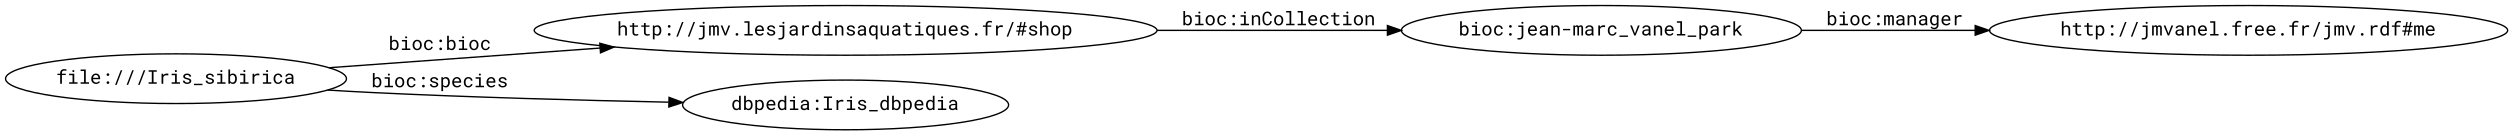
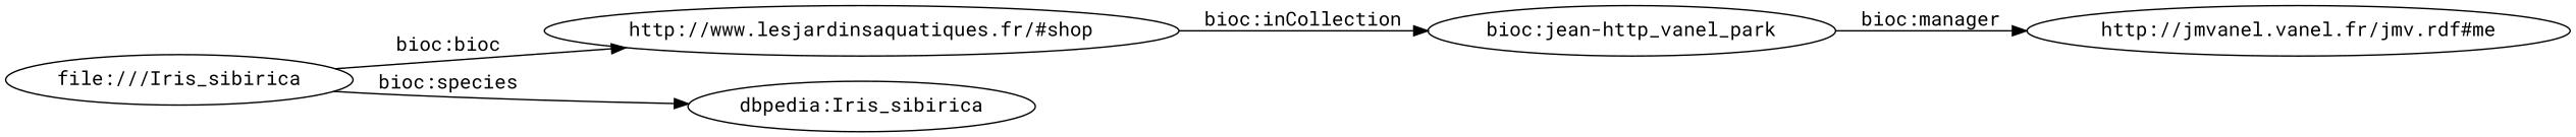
  digraph {
    fontname="Roboto Mono"
    rankdir=LR
    node [fontname="Roboto Mono"]
    edge [fontname="Roboto Mono"]
-   "bioc:jean-marc_vanel_park"
-   "http://jmvanel.free.fr/jmv.rdf#me"
+   "bioc:jean-marc_vanel_park" [label="bioc:jean-http_vanel_park"]
+   "http://jmvanel.free.fr/jmv.rdf#me" [label="http://jmvanel.vanel.fr/jmv.rdf#me"]
    "file:///Iris_sibirica"
-   "http://www.lesjardinsaquatiques.fr/#shop" [label="http://jmv.lesjardinsaquatiques.fr/#shop"]
-   "dbpedia:Iris_sibirica" [label="dbpedia:Iris_dbpedia"]
+   "http://www.lesjardinsaquatiques.fr/#shop"
+   "dbpedia:Iris_sibirica"
    "bioc:jean-marc_vanel_park" -> "http://jmvanel.free.fr/jmv.rdf#me" [label="bioc:manager"]
    "file:///Iris_sibirica" -> "http://www.lesjardinsaquatiques.fr/#shop" [label="bioc:bioc"]
    "file:///Iris_sibirica" -> "dbpedia:Iris_sibirica" [label="bioc:species"]
    "http://www.lesjardinsaquatiques.fr/#shop" -> "bioc:jean-marc_vanel_park" [label="bioc:inCollection"]
  }
